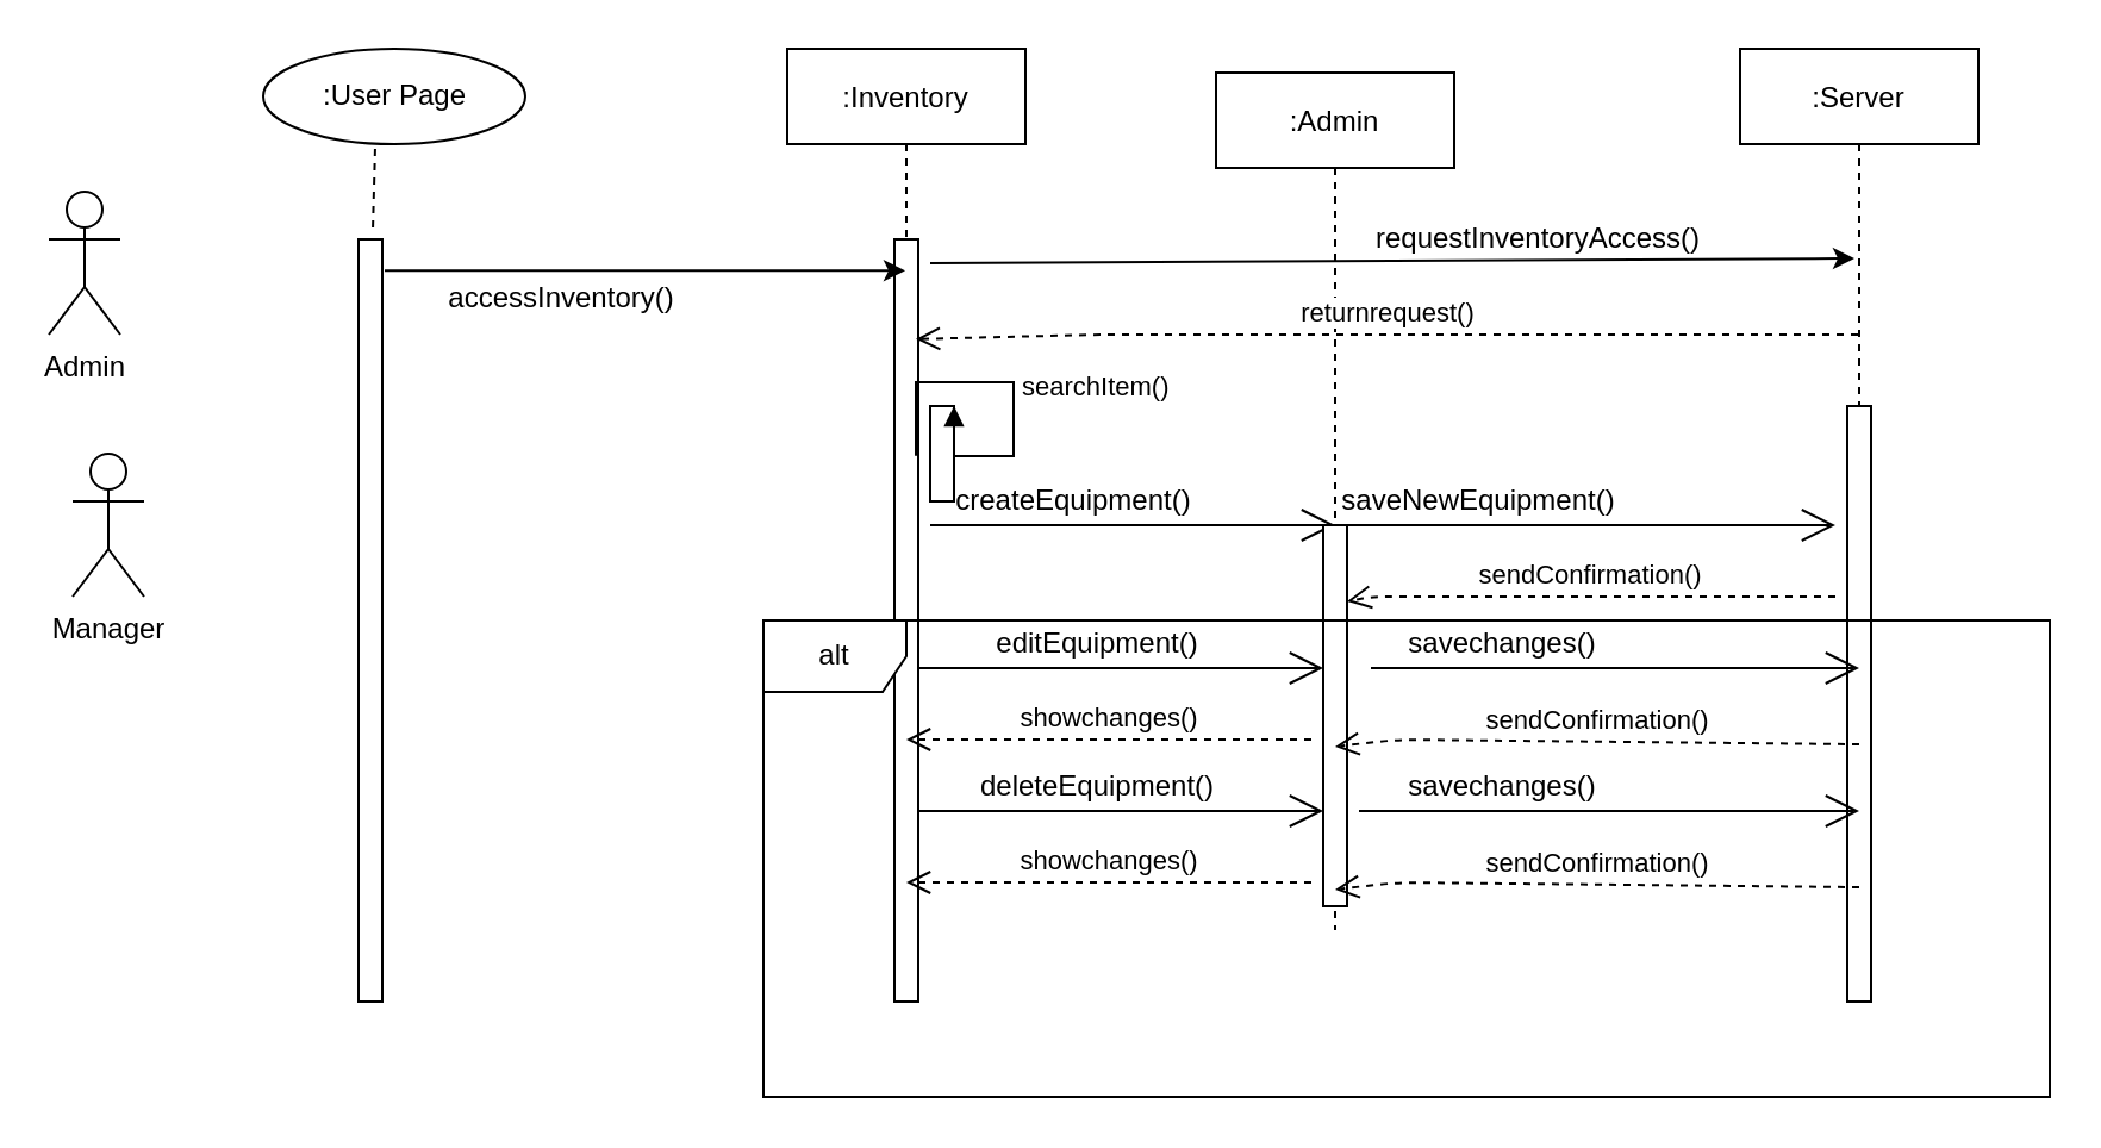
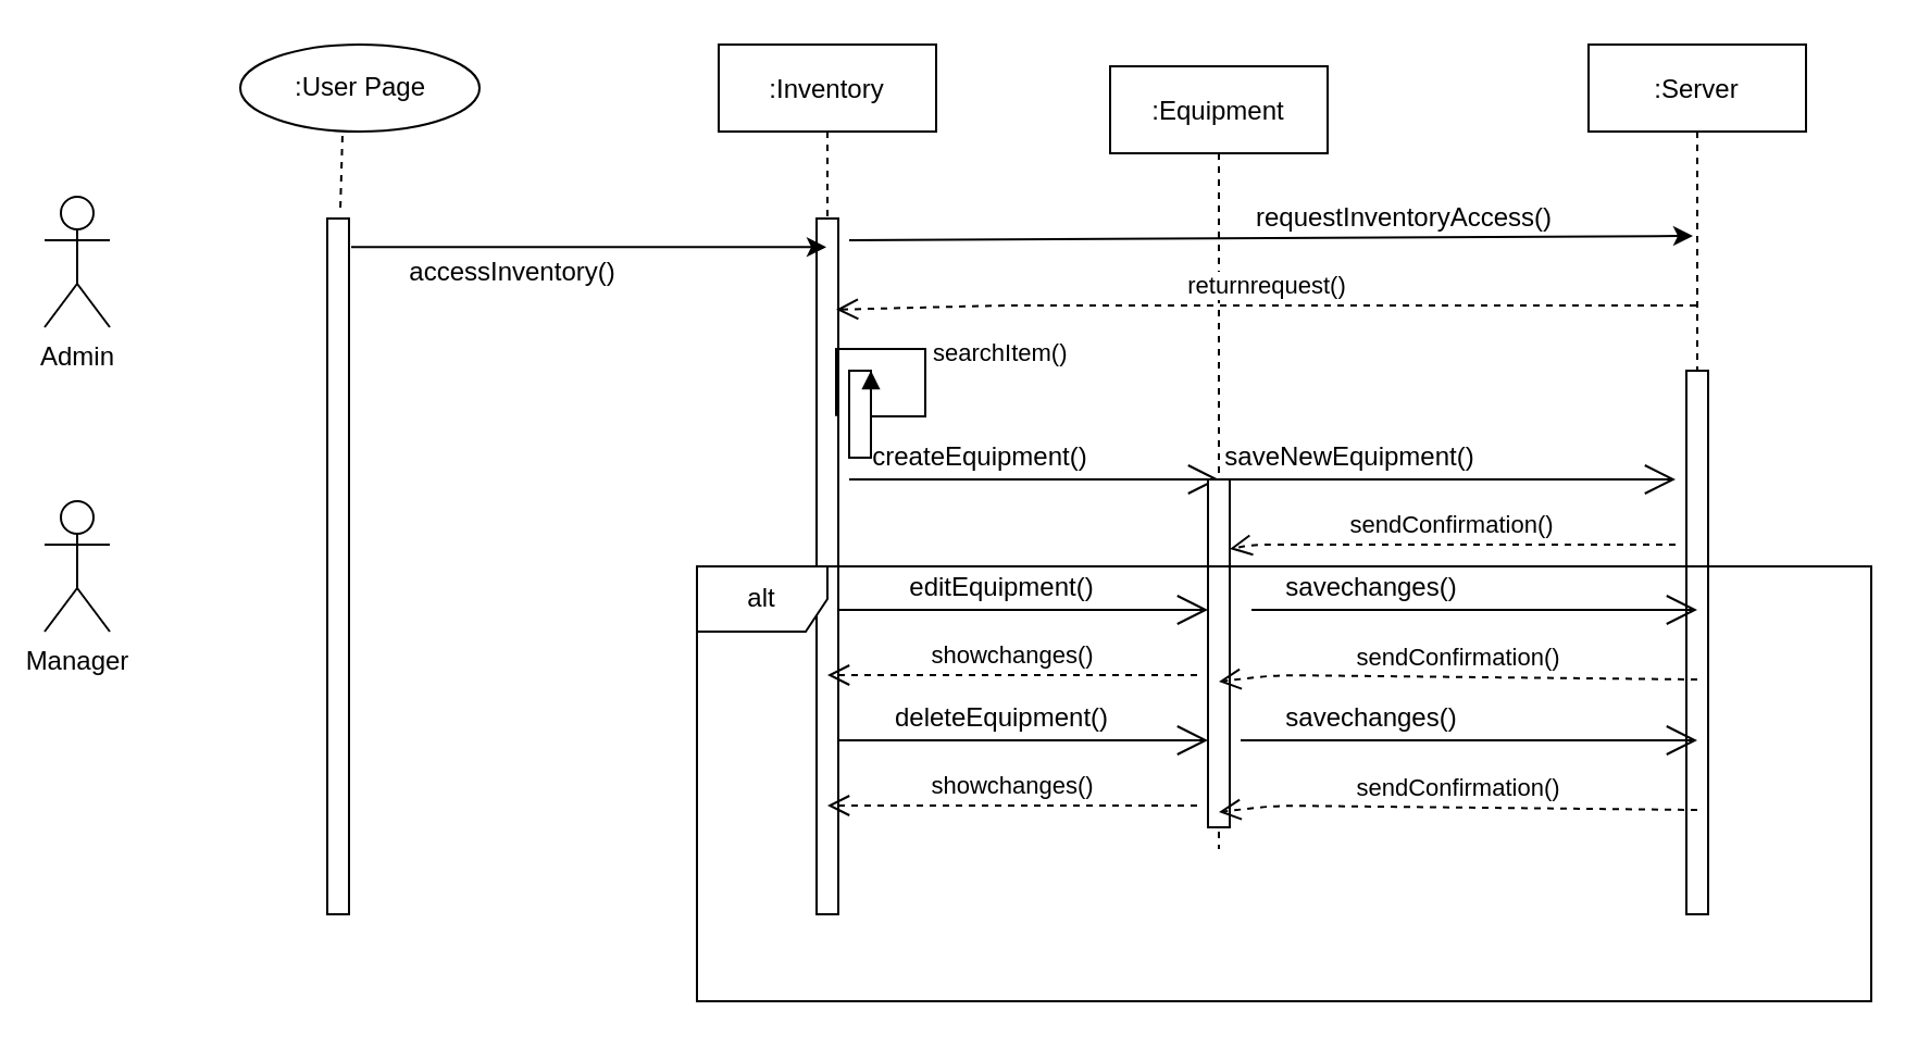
  <mxCell id="0" />
  <mxCell id="1" parent="0" />
  <mxCell id="2" value="" style="html=1;points=[];perimeter=orthogonalPerimeter;" vertex="1" parent="1"><mxGeometry x="150" y="100" width="10" height="320" as="geometry" /></mxCell>
  <mxCell id="3" value=":Inventory" style="shape=umlLifeline;perimeter=lifelinePerimeter;container=1;collapsible=0;recursiveResize=0;rounded=0;shadow=0;strokeWidth=1;" vertex="1" parent="1"><mxGeometry x="330" y="20" width="100" height="400" as="geometry" /></mxCell>
  <mxCell id="4" value="" style="points=[];perimeter=orthogonalPerimeter;rounded=0;shadow=0;strokeWidth=1;" vertex="1" parent="3"><mxGeometry x="45" y="80" width="10" height="320" as="geometry" /></mxCell>
  <mxCell id="5" value="" style="html=1;points=[];perimeter=orthogonalPerimeter;" vertex="1" parent="3"><mxGeometry x="60" y="150" width="10" height="40" as="geometry" /></mxCell>
  <mxCell id="6" value="searchItem()" style="edgeStyle=orthogonalEdgeStyle;html=1;align=left;spacingLeft=2;endArrow=block;rounded=0;entryX=1;entryY=0;exitX=0.9;exitY=0.284;exitDx=0;exitDy=0;exitPerimeter=0;" edge="1" target="5" parent="3" source="4"><mxGeometry relative="1" as="geometry"><mxPoint x="65" y="170" as="sourcePoint" /><Array as="points"><mxPoint x="54" y="140" /><mxPoint x="95" y="140" /><mxPoint x="95" y="171" /><mxPoint x="70" y="171" /></Array></mxGeometry></mxCell>
  <mxCell id="7" value=":Server" style="shape=umlLifeline;perimeter=lifelinePerimeter;container=1;collapsible=0;recursiveResize=0;rounded=0;shadow=0;strokeWidth=1;" vertex="1" parent="1"><mxGeometry x="730" y="20" width="100" height="400" as="geometry" /></mxCell>
  <mxCell id="8" value="" style="points=[];perimeter=orthogonalPerimeter;rounded=0;shadow=0;strokeWidth=1;" vertex="1" parent="7"><mxGeometry x="45" y="150" width="10" height="250" as="geometry" /></mxCell>
  <mxCell id="9" value=":User Page" style="ellipse;html=1;" vertex="1" parent="1"><mxGeometry x="110" y="20" width="110" height="40" as="geometry" /></mxCell>
  <mxCell id="10" value="" style="endArrow=none;dashed=1;html=1;exitX=0.427;exitY=1.05;exitDx=0;exitDy=0;exitPerimeter=0;entryX=0.6;entryY=-0.012;entryDx=0;entryDy=0;entryPerimeter=0;" edge="1" parent="1" source="9" target="2"><mxGeometry width="50" height="50" relative="1" as="geometry"><mxPoint x="470" y="200" as="sourcePoint" /><mxPoint x="520" y="150" as="targetPoint" /></mxGeometry></mxCell>
- <mxCell id="11" value="Admin" style="shape=umlActor;verticalLabelPosition=bottom;verticalAlign=top;html=1;outlineConnect=0;" vertex="1" parent="1"><mxGeometry x="20" y="80" width="30" height="60" as="geometry" /></mxCell>
- <mxCell id="12" value="Manager" style="shape=umlActor;verticalLabelPosition=bottom;verticalAlign=top;html=1;outlineConnect=0;" vertex="1" parent="1"><mxGeometry x="30" y="190" width="30" height="60" as="geometry" /></mxCell>
- <mxCell id="13" value=":Admin" style="shape=umlLifeline;perimeter=lifelinePerimeter;container=1;collapsible=0;recursiveResize=0;rounded=0;shadow=0;strokeWidth=1;" vertex="1" parent="1"><mxGeometry x="510" y="30" width="100" height="360" as="geometry" /></mxCell>
+ <mxCell id="11" value="Admin" style="shape=umlActor;verticalLabelPosition=bottom;verticalAlign=top;html=1;outlineConnect=0;" vertex="1" parent="1"><mxGeometry x="20" y="90" width="30" height="60" as="geometry" /></mxCell>
+ <mxCell id="12" value="Manager" style="shape=umlActor;verticalLabelPosition=bottom;verticalAlign=top;html=1;outlineConnect=0;" vertex="1" parent="1"><mxGeometry x="20" y="230" width="30" height="60" as="geometry" /></mxCell>
+ <mxCell id="13" value=":Equipment" style="shape=umlLifeline;perimeter=lifelinePerimeter;container=1;collapsible=0;recursiveResize=0;rounded=0;shadow=0;strokeWidth=1;" vertex="1" parent="1"><mxGeometry x="510" y="30" width="100" height="360" as="geometry" /></mxCell>
  <mxCell id="14" value="" style="endArrow=classic;html=1;exitX=1.1;exitY=0.041;exitDx=0;exitDy=0;exitPerimeter=0;" edge="1" parent="1" source="2" target="3"><mxGeometry width="50" height="50" relative="1" as="geometry"><mxPoint x="370" y="250" as="sourcePoint" /><mxPoint x="420" y="200" as="targetPoint" /></mxGeometry></mxCell>
  <mxCell id="15" value="accessInventory()" style="text;html=1;align=center;verticalAlign=middle;resizable=0;points=[];autosize=1;strokeColor=none;" vertex="1" parent="1"><mxGeometry x="180" y="115" width="110" height="20" as="geometry" /></mxCell>
  <mxCell id="16" value="" style="endArrow=classic;html=1;entryX=0.48;entryY=0.22;entryDx=0;entryDy=0;entryPerimeter=0;" edge="1" parent="1" target="7"><mxGeometry width="50" height="50" relative="1" as="geometry"><mxPoint x="390" y="110" as="sourcePoint" /><mxPoint x="730" y="120" as="targetPoint" /></mxGeometry></mxCell>
  <mxCell id="17" value="requestInventoryAccess()" style="text;html=1;align=center;verticalAlign=middle;resizable=0;points=[];autosize=1;strokeColor=none;" vertex="1" parent="1"><mxGeometry x="570" y="90" width="150" height="20" as="geometry" /></mxCell>
  <mxCell id="18" value="returnrequest()" style="html=1;verticalAlign=bottom;endArrow=open;dashed=1;endSize=8;entryX=0.9;entryY=0.131;entryDx=0;entryDy=0;entryPerimeter=0;" edge="1" parent="1" source="7" target="4"><mxGeometry relative="1" as="geometry"><mxPoint x="440" y="220" as="sourcePoint" /><mxPoint x="360" y="220" as="targetPoint" /><Array as="points"><mxPoint x="460" y="140" /></Array></mxGeometry></mxCell>
  <mxCell id="19" value="" style="endArrow=open;endFill=1;endSize=12;html=1;" edge="1" parent="1"><mxGeometry width="160" relative="1" as="geometry"><mxPoint x="390" y="220" as="sourcePoint" /><mxPoint x="560" y="220" as="targetPoint" /></mxGeometry></mxCell>
  <mxCell id="20" value="" style="html=1;points=[];perimeter=orthogonalPerimeter;" vertex="1" parent="1"><mxGeometry x="555" y="220" width="10" height="160" as="geometry" /></mxCell>
  <mxCell id="21" value="createEquipment()" style="text;html=1;align=center;verticalAlign=middle;resizable=0;points=[];autosize=1;strokeColor=none;" vertex="1" parent="1"><mxGeometry x="395" y="200" width="110" height="20" as="geometry" /></mxCell>
  <mxCell id="22" value="" style="endArrow=open;endFill=1;endSize=12;html=1;" edge="1" parent="1" source="20"><mxGeometry width="160" relative="1" as="geometry"><mxPoint x="600" y="220" as="sourcePoint" /><mxPoint x="770" y="220" as="targetPoint" /><Array as="points"><mxPoint x="730" y="220" /></Array></mxGeometry></mxCell>
  <mxCell id="23" value="saveNewEquipment()" style="text;html=1;align=center;verticalAlign=middle;resizable=0;points=[];autosize=1;strokeColor=none;" vertex="1" parent="1"><mxGeometry x="555" y="200" width="130" height="20" as="geometry" /></mxCell>
  <mxCell id="24" value="sendConfirmation()" style="html=1;verticalAlign=bottom;endArrow=open;dashed=1;endSize=8;" edge="1" parent="1"><mxGeometry relative="1" as="geometry"><mxPoint x="770" y="250" as="sourcePoint" /><mxPoint x="565" y="251.96" as="targetPoint" /><Array as="points"><mxPoint x="576" y="250" /></Array></mxGeometry></mxCell>
  <mxCell id="25" value="editEquipment()" style="text;html=1;align=center;verticalAlign=middle;resizable=0;points=[];autosize=1;strokeColor=none;" vertex="1" parent="1"><mxGeometry x="410" y="260" width="100" height="20" as="geometry" /></mxCell>
  <mxCell id="26" value="" style="endArrow=open;endFill=1;endSize=12;html=1;" edge="1" parent="1"><mxGeometry width="160" relative="1" as="geometry"><mxPoint x="575" y="280" as="sourcePoint" /><mxPoint x="780" y="280" as="targetPoint" /><Array as="points"><mxPoint x="740" y="280" /></Array></mxGeometry></mxCell>
  <mxCell id="27" value="savechanges()" style="text;html=1;align=center;verticalAlign=middle;resizable=0;points=[];autosize=1;strokeColor=none;" vertex="1" parent="1"><mxGeometry x="585" y="260" width="90" height="20" as="geometry" /></mxCell>
  <mxCell id="28" value="sendConfirmation()" style="html=1;verticalAlign=bottom;endArrow=open;dashed=1;endSize=8;entryX=0.5;entryY=0.581;entryDx=0;entryDy=0;entryPerimeter=0;" edge="1" parent="1" target="20"><mxGeometry relative="1" as="geometry"><mxPoint x="780" y="312" as="sourcePoint" /><mxPoint x="570" y="313" as="targetPoint" /><Array as="points"><mxPoint x="586" y="310" /></Array></mxGeometry></mxCell>
  <mxCell id="29" value="" style="endArrow=open;endFill=1;endSize=12;html=1;" edge="1" parent="1"><mxGeometry width="160" relative="1" as="geometry"><mxPoint x="385" y="280" as="sourcePoint" /><mxPoint x="555" y="280" as="targetPoint" /></mxGeometry></mxCell>
  <mxCell id="30" value="showchanges()" style="html=1;verticalAlign=bottom;endArrow=open;dashed=1;endSize=8;" edge="1" parent="1"><mxGeometry relative="1" as="geometry"><mxPoint x="550" y="310" as="sourcePoint" /><mxPoint x="380" y="310" as="targetPoint" /><Array as="points"><mxPoint x="407" y="310" /></Array></mxGeometry></mxCell>
  <mxCell id="31" value="deleteEquipment()" style="text;html=1;align=center;verticalAlign=middle;resizable=0;points=[];autosize=1;strokeColor=none;" vertex="1" parent="1"><mxGeometry x="405" y="320" width="110" height="20" as="geometry" /></mxCell>
  <mxCell id="32" value="" style="endArrow=open;endFill=1;endSize=12;html=1;" edge="1" parent="1"><mxGeometry width="160" relative="1" as="geometry"><mxPoint x="570" y="340" as="sourcePoint" /><mxPoint x="780" y="340" as="targetPoint" /><Array as="points"><mxPoint x="740" y="340" /></Array></mxGeometry></mxCell>
  <mxCell id="33" value="savechanges()" style="text;html=1;align=center;verticalAlign=middle;resizable=0;points=[];autosize=1;strokeColor=none;" vertex="1" parent="1"><mxGeometry x="585" y="320" width="90" height="20" as="geometry" /></mxCell>
  <mxCell id="34" value="sendConfirmation()" style="html=1;verticalAlign=bottom;endArrow=open;dashed=1;endSize=8;entryX=0.5;entryY=0.956;entryDx=0;entryDy=0;entryPerimeter=0;" edge="1" parent="1" target="20"><mxGeometry relative="1" as="geometry"><mxPoint x="780" y="372" as="sourcePoint" /><mxPoint x="570" y="373" as="targetPoint" /><Array as="points"><mxPoint x="586" y="370" /></Array></mxGeometry></mxCell>
  <mxCell id="35" value="" style="endArrow=open;endFill=1;endSize=12;html=1;" edge="1" parent="1"><mxGeometry width="160" relative="1" as="geometry"><mxPoint x="385" y="340" as="sourcePoint" /><mxPoint x="555" y="340" as="targetPoint" /></mxGeometry></mxCell>
  <mxCell id="36" value="showchanges()" style="html=1;verticalAlign=bottom;endArrow=open;dashed=1;endSize=8;" edge="1" parent="1"><mxGeometry relative="1" as="geometry"><mxPoint x="550" y="370" as="sourcePoint" /><mxPoint x="380" y="370" as="targetPoint" /><Array as="points"><mxPoint x="407" y="370" /></Array></mxGeometry></mxCell>
  <mxCell id="37" value="alt" style="shape=umlFrame;whiteSpace=wrap;html=1;" vertex="1" parent="1"><mxGeometry x="320" y="260" width="540" height="200" as="geometry" /></mxCell>
